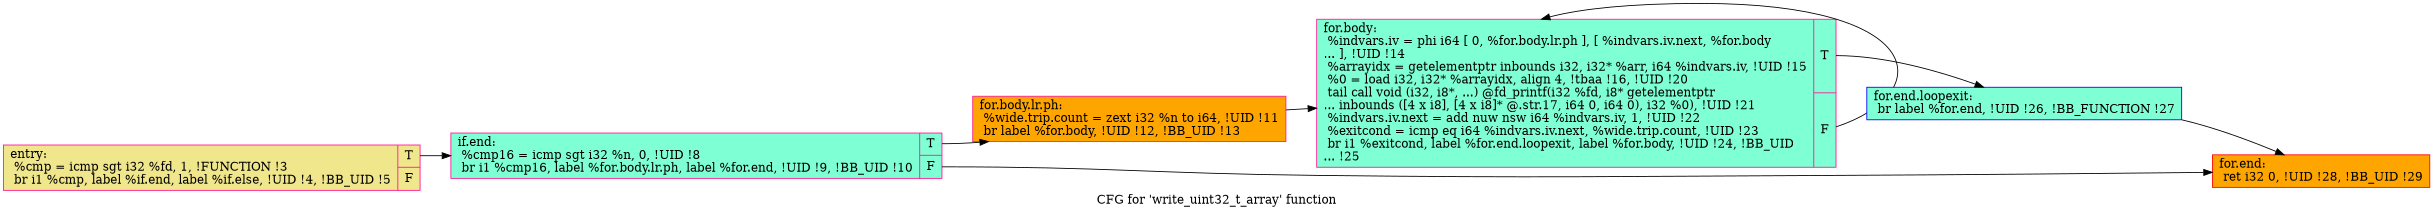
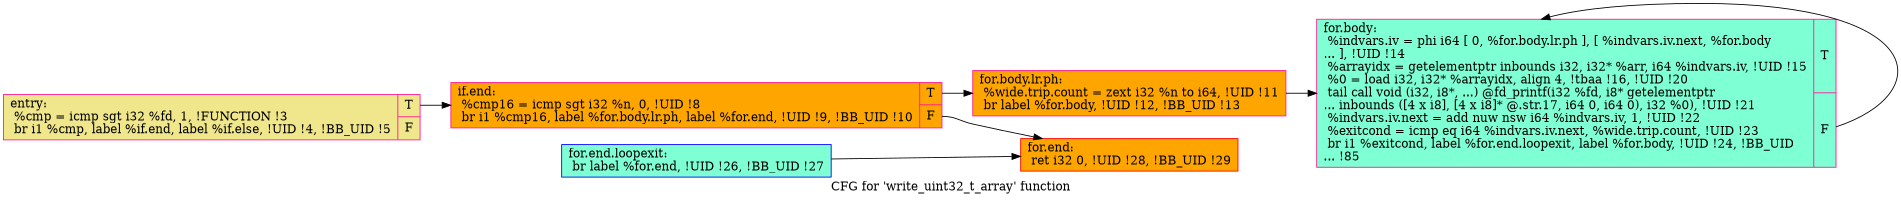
  digraph {
    label="CFG for 'write_uint32_t_array' function"
    rankdir=LR
    node [color=deeppink fillcolor=orange shape=record style=filled]
    edge [tailport=s0]
    n1 [fillcolor=khaki label="{entry:\l  %cmp = icmp sgt i32 %fd, 1, !FUNCTION !3\l  br i1 %cmp, label %if.end, label %if.else, !UID !4, !BB_UID !5\l|{<s0>T|<s1>F}}"]
-   n2 [fillcolor=aquamarine label="{if.end:                                           \l  %cmp16 = icmp sgt i32 %n, 0, !UID !8\l  br i1 %cmp16, label %for.body.lr.ph, label %for.end, !UID !9, !BB_UID !10\l|{<s0>T|<s1>F}}"]
+   n2 [label="{if.end:                                           \l  %cmp16 = icmp sgt i32 %n, 0, !UID !8\l  br i1 %cmp16, label %for.body.lr.ph, label %for.end, !UID !9, !BB_UID !10\l|{<s0>T|<s1>F}}"]
    n3 [label="{for.body.lr.ph:                                   \l  %wide.trip.count = zext i32 %n to i64, !UID !11\l  br label %for.body, !UID !12, !BB_UID !13\l}"]
    n4 [color=red label="{for.end:                                          \l  ret i32 0, !UID !28, !BB_UID !29\l}"]
-   n5 [fillcolor=aquamarine label="{for.body:                                         \l  %indvars.iv = phi i64 [ 0, %for.body.lr.ph ], [ %indvars.iv.next, %for.body\l... ], !UID !14\l  %arrayidx = getelementptr inbounds i32, i32* %arr, i64 %indvars.iv, !UID !15\l  %0 = load i32, i32* %arrayidx, align 4, !tbaa !16, !UID !20\l  tail call void (i32, i8*, ...) @fd_printf(i32 %fd, i8* getelementptr\l... inbounds ([4 x i8], [4 x i8]* @.str.17, i64 0, i64 0), i32 %0), !UID !21\l  %indvars.iv.next = add nuw nsw i64 %indvars.iv, 1, !UID !22\l  %exitcond = icmp eq i64 %indvars.iv.next, %wide.trip.count, !UID !23\l  br i1 %exitcond, label %for.end.loopexit, label %for.body, !UID !24, !BB_UID\l... !25\l|{<s0>T|<s1>F}}"]
-   n6 [color=blue fillcolor=aquamarine label="{for.end.loopexit:                                 \l  br label %for.end, !UID !26, !BB_FUNCTION !27\l}"]
+   n5 [fillcolor=aquamarine label="{for.body:                                         \l  %indvars.iv = phi i64 [ 0, %for.body.lr.ph ], [ %indvars.iv.next, %for.body\l... ], !UID !14\l  %arrayidx = getelementptr inbounds i32, i32* %arr, i64 %indvars.iv, !UID !15\l  %0 = load i32, i32* %arrayidx, align 4, !tbaa !16, !UID !20\l  tail call void (i32, i8*, ...) @fd_printf(i32 %fd, i8* getelementptr\l... inbounds ([4 x i8], [4 x i8]* @.str.17, i64 0, i64 0), i32 %0), !UID !21\l  %indvars.iv.next = add nuw nsw i64 %indvars.iv, 1, !UID !22\l  %exitcond = icmp eq i64 %indvars.iv.next, %wide.trip.count, !UID !23\l  br i1 %exitcond, label %for.end.loopexit, label %for.body, !UID !24, !BB_UID\l... !85\l|{<s0>T|<s1>F}}"]
+   n6 [color=blue fillcolor=aquamarine label="{for.end.loopexit:                                 \l  br label %for.end, !UID !26, !BB_UID !27\l}"]
    n1 -> n2
    n2 -> n3
    n2 -> n4 [tailport=s1]
    n3 -> n5
    n5 -> n5 [tailport=s1]
-   n5 -> n6
    n6 -> n4
  }
